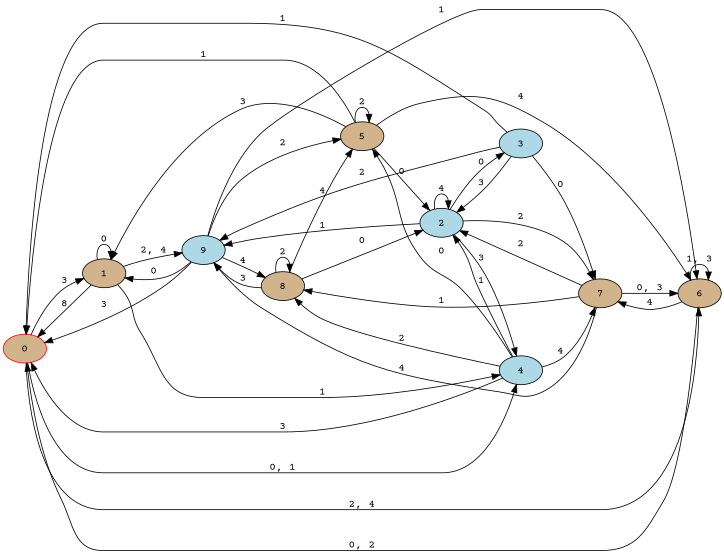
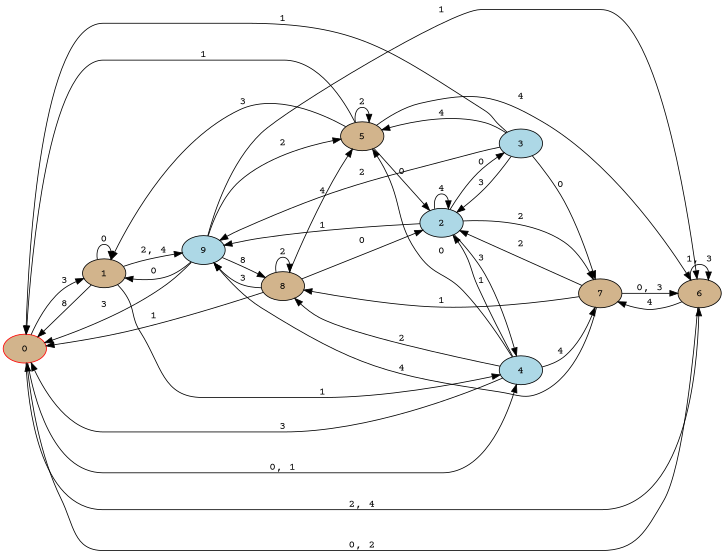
  digraph {
    fontname="Courier Prime"
    rankdir=LR
    node [fillcolor=tan fontname="Courier Prime" style=filled]
    edge [fontname="Courier Prime"]
    n1 [color=red label=0]
    n2 [label=1]
    n3 [fillcolor=lightblue label=4]
    n4 [label=6]
    n5 [fillcolor=lightblue label=9]
    n6 [fillcolor=lightblue label=2]
    n7 [label=7]
    n8 [label=5]
    n9 [label=8]
    n10 [fillcolor=lightblue label=3]
    n1 -> n2 [label=3]
    n1 -> n3 [label="0, 1"]
    n1 -> n4 [label="2, 4"]
    n2 -> n1 [label=8]
    n2 -> n2 [label=0]
    n2 -> n3 [label=1]
    n2 -> n5 [label="2, 4"]
    n3 -> n1 [label=3]
    n3 -> n6 [label=1]
    n3 -> n7 [label=4]
    n3 -> n8 [label=0]
    n3 -> n9 [label=2]
    n4 -> n1 [label="0, 2"]
    n4 -> n4 [label="1, 3"]
    n4 -> n7 [label=4]
    n5 -> n1 [label=3]
    n5 -> n2 [label=0]
    n5 -> n4 [label=1]
    n5 -> n8 [label=2]
-   n5 -> n9 [label=4]
+   n5 -> n9 [label=8]
    n6 -> n3 [label=3]
    n6 -> n5 [label=1]
    n6 -> n6 [label=4]
    n6 -> n7 [label=2]
    n6 -> n10 [label=0]
    n7 -> n4 [label="0, 3"]
    n7 -> n5 [label=4]
    n7 -> n6 [label=2]
    n7 -> n9 [label=1]
    n8 -> n1 [label=1]
    n8 -> n2 [label=3]
    n8 -> n4 [label=4]
    n8 -> n6 [label=0]
    n8 -> n8 [label=2]
+   n9 -> n1 [label=1]
    n9 -> n5 [label=3]
    n9 -> n6 [label=0]
    n9 -> n8 [label=4]
    n9 -> n9 [label=2]
    n10 -> n1 [label=1]
    n10 -> n5 [label=2]
    n10 -> n6 [label=3]
    n10 -> n7 [label=0]
+   n10 -> n8 [label=4]
  }
